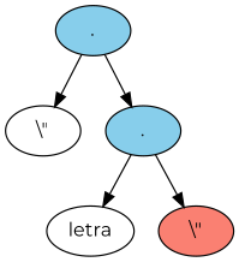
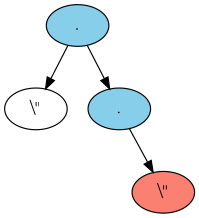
  digraph {
    fontname=Montserrat
    node [style=filled fillcolor=skyblue fontname=Montserrat]
    edge [fontname=Montserrat]
    n1 [label="."]
    n2 [label="\\\"" fillcolor=white]
    n3 [label="."]
-   n4 [label=letra fillcolor=white]
    n5 [label="\\\"" fillcolor=salmon]
    n1 -> n2
    n1 -> n3
-   n3 -> n4
    n3 -> n5
  }
